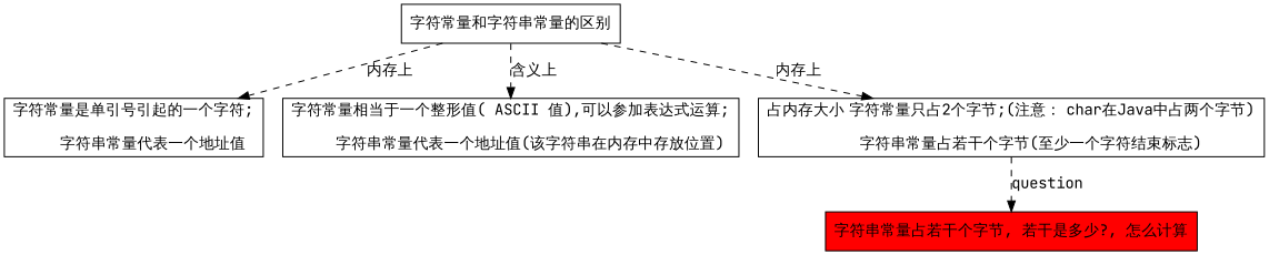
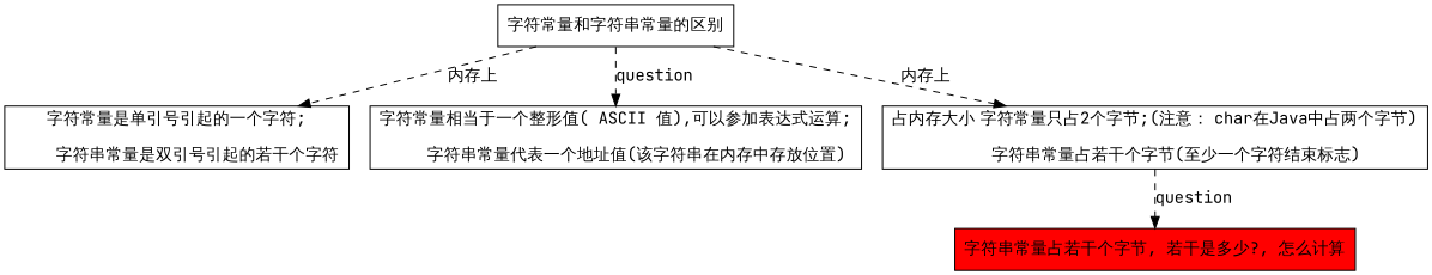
  digraph {
    fontname="JetBrains Mono"
    node [fontname="JetBrains Mono" shape=box]
    edge [color=black fontname="JetBrains Mono" labelcolor=blueviolet style=dashed]
    n1 [label="字符常量和字符串常量的区别"]
-   n2 [label="字符常量是单引号引起的一个字符;\n\n        字符串常量代表一个地址值"]
+   n2 [label="字符常量是单引号引起的一个字符;\n\n        字符串常量是双引号引起的若干个字符"]
    n3 [label="字符常量相当于一个整形值( ASCII 值),可以参加表达式运算;\n\n        字符串常量代表一个地址值(该字符串在内存中存放位置)"]
    n4 [label="占内存大小 字符常量只占2个字节;(注意： char在Java中占两个字节)\n\n        字符串常量占若干个字节(至少一个字符结束标志)"]
    n5 [fillcolor=red label="字符串常量占若干个字节, 若干是多少?, 怎么计算" style=filled]
    n1 -> n2 [label="内存上"]
-   n1 -> n3 [label="含义上"]
+   n1 -> n3 [label=question]
    n1 -> n4 [label="内存上"]
    n4 -> n5 [label=question]
  }
